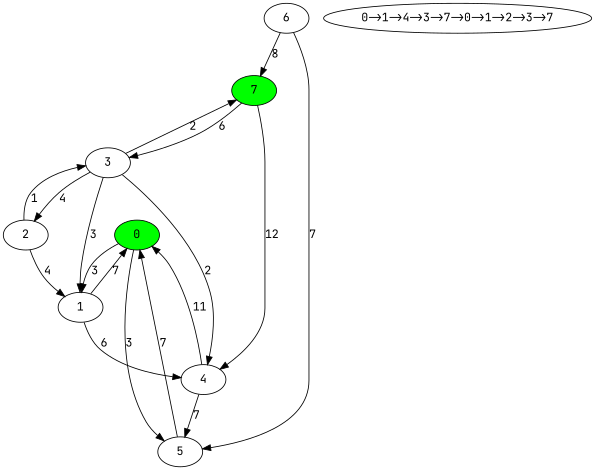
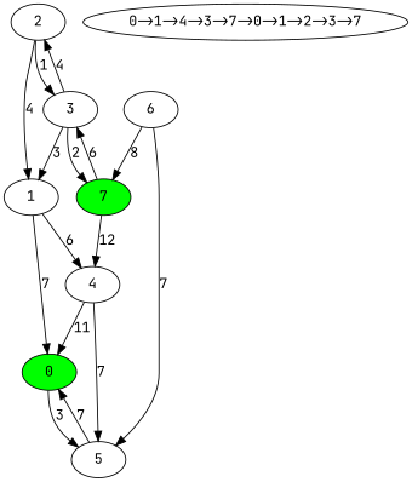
  digraph {
    fontname="JetBrains Mono"
    node [fontname="JetBrains Mono"]
    edge [fontname="JetBrains Mono"]
    0 [fillcolor=green style=filled]
    1
    5
    4
    2
    3
    7 [fillcolor=green style=filled]
    6
    "0->1->4->3->7->0->1->2->3->7"
-   0 -> 1 [label=3]
    0 -> 5 [label=3]
    1 -> 0 [label=7]
    1 -> 4 [label=6]
    5 -> 0 [label=7]
    4 -> 0 [label=11]
    4 -> 5 [label=7]
    2 -> 1 [label=4]
    2 -> 3 [label=1]
    3 -> 1 [label=3]
-   3 -> 4 [label=2]
    3 -> 2 [label=4]
    3 -> 7 [label=2]
    7 -> 4 [label=12]
    7 -> 3 [label=6]
    6 -> 5 [label=7]
    6 -> 7 [label=8]
  }
